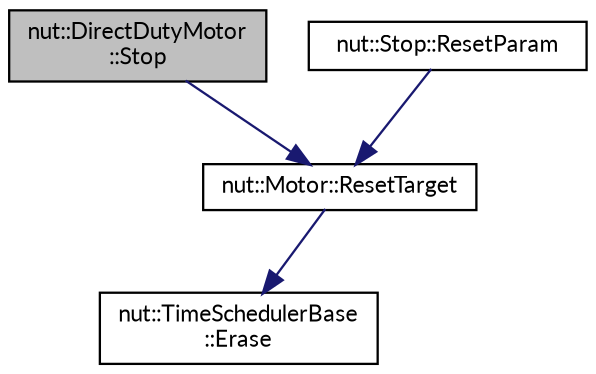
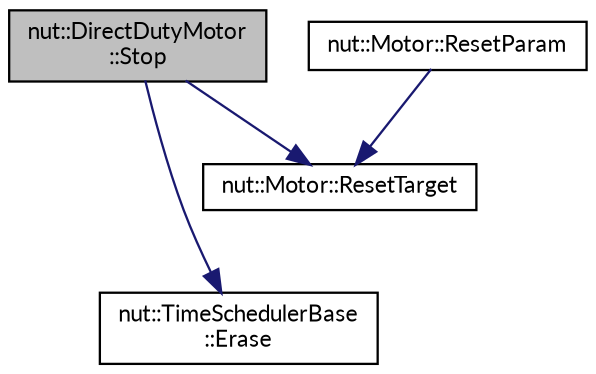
  digraph {
    fontname=Lato
    rankdir=TB
    node [color=black fillcolor=white fontname=Lato fontsize=10 shape=record style=filled]
    edge [color=midnightblue fontname=Lato fontsize=10 labelfontname=Helvetica labelfontsize=10 style=solid]
    n1 [fillcolor=grey75 fontcolor=black height=0.2 label="nut::DirectDutyMotor\l::Stop" width=0.4]
    n2 [height=0.2 label="nut::TimeSchedulerBase\l::Erase" width=0.4]
    n3 [height=0.2 label="nut::Motor::ResetTarget" width=0.4]
-   n4 [height=0.2 label="nut::Stop::ResetParam" width=0.4]
-   n3 -> n2
+   n4 [height=0.2 label="nut::Motor::ResetParam" width=0.4]
+   n1 -> n2
    n1 -> n3
    n4 -> n3
  }
